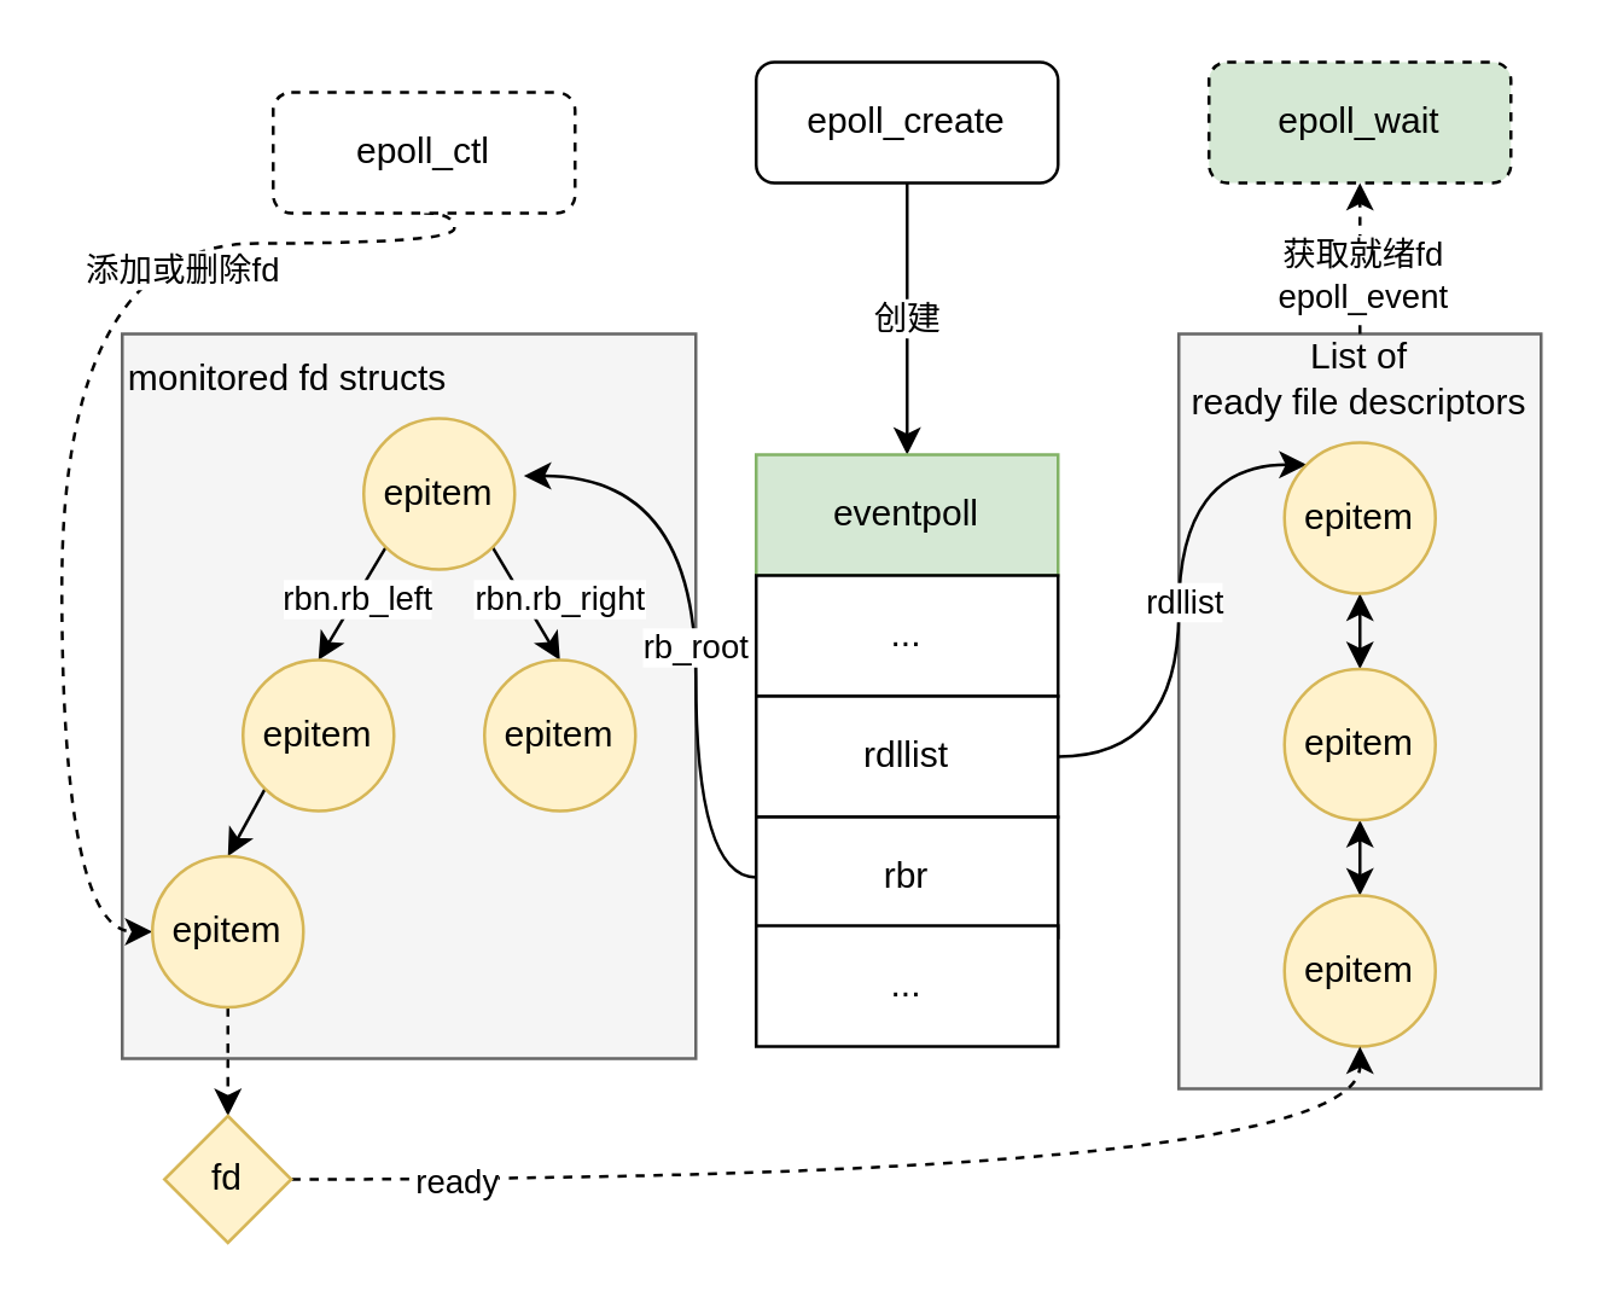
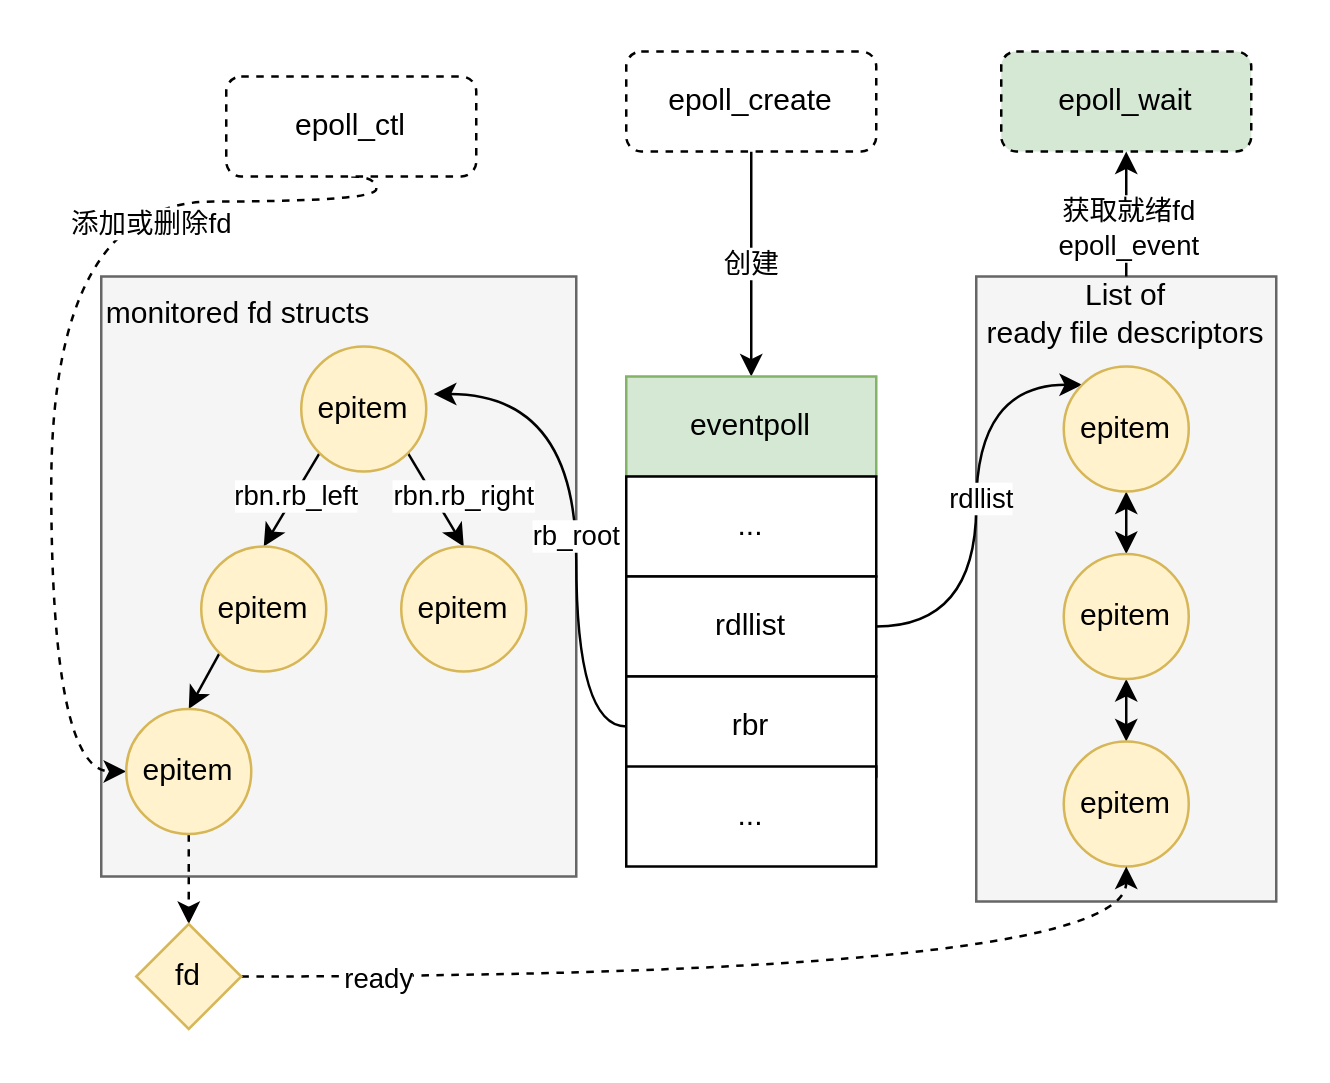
  <mxCell id="0" />
  <mxCell id="1" parent="0" />
  <mxCell id="2" value="" style="rounded=0;whiteSpace=wrap;html=1;fillColor=#f5f5f5;strokeColor=#666666;fontColor=#333333;" vertex="1" parent="1"><mxGeometry x="390" y="110" width="120" height="250" as="geometry" /></mxCell>
  <mxCell id="3" value="" style="rounded=0;whiteSpace=wrap;html=1;fillColor=#f5f5f5;strokeColor=#666666;fontColor=#333333;" vertex="1" parent="1"><mxGeometry x="40" y="110" width="190" height="240" as="geometry" /></mxCell>
  <mxCell id="4" style="edgeStyle=orthogonalEdgeStyle;curved=1;rounded=0;orthogonalLoop=1;jettySize=auto;html=1;exitX=0.5;exitY=1;exitDx=0;exitDy=0;entryX=0;entryY=0.5;entryDx=0;entryDy=0;dashed=1;" edge="1" parent="1" source="6" target="25"><mxGeometry relative="1" as="geometry"><Array as="points"><mxPoint x="150" y="80" /><mxPoint x="20" y="80" /><mxPoint x="20" y="308" /></Array></mxGeometry></mxCell>
  <mxCell id="5" value="添加或删除fd" style="edgeLabel;html=1;align=center;verticalAlign=middle;resizable=0;points=[];" vertex="1" connectable="0" parent="4"><mxGeometry x="-0.457" y="8" relative="1" as="geometry"><mxPoint as="offset" /></mxGeometry></mxCell>
  <mxCell id="6" value="epoll_ctl" style="rounded=1;whiteSpace=wrap;html=1;dashed=1;" vertex="1" parent="1"><mxGeometry x="90" y="30" width="100" height="40" as="geometry" /></mxCell>
  <mxCell id="7" value="创建" style="rounded=0;orthogonalLoop=1;jettySize=auto;html=1;exitX=0.5;exitY=1;exitDx=0;exitDy=0;dashed=0;" edge="1" parent="1" source="8" target="10"><mxGeometry relative="1" as="geometry" /></mxCell>
- <mxCell id="8" value="epoll_create" style="rounded=1;whiteSpace=wrap;html=1;dashed=0;" vertex="1" parent="1"><mxGeometry x="250" y="20" width="100" height="40" as="geometry" /></mxCell>
+ <mxCell id="8" value="epoll_create" style="rounded=1;whiteSpace=wrap;html=1;dashed=1;" vertex="1" parent="1"><mxGeometry x="250" y="20" width="100" height="40" as="geometry" /></mxCell>
  <mxCell id="9" value="epoll_wait" style="rounded=1;whiteSpace=wrap;html=1;dashed=1;fillColor=#d5e8d4;" vertex="1" parent="1"><mxGeometry x="400" y="20" width="100" height="40" as="geometry" /></mxCell>
  <mxCell id="10" value="eventpoll" style="rounded=0;whiteSpace=wrap;html=1;fillColor=#d5e8d4;strokeColor=#82b366;" vertex="1" parent="1"><mxGeometry x="250" y="150" width="100" height="40" as="geometry" /></mxCell>
  <mxCell id="11" value="..." style="rounded=0;whiteSpace=wrap;html=1;" vertex="1" parent="1"><mxGeometry x="250" y="190" width="100" height="40" as="geometry" /></mxCell>
  <mxCell id="12" style="edgeStyle=orthogonalEdgeStyle;curved=1;rounded=0;orthogonalLoop=1;jettySize=auto;html=1;exitX=1;exitY=0.5;exitDx=0;exitDy=0;entryX=0;entryY=0;entryDx=0;entryDy=0;" edge="1" parent="1" source="14" target="28"><mxGeometry relative="1" as="geometry"><Array as="points"><mxPoint x="390" y="250" /><mxPoint x="390" y="153" /></Array></mxGeometry></mxCell>
  <mxCell id="13" value="rdllist" style="edgeLabel;html=1;align=center;verticalAlign=middle;resizable=0;points=[];" vertex="1" connectable="0" parent="12"><mxGeometry x="0.024" y="-1" relative="1" as="geometry"><mxPoint as="offset" /></mxGeometry></mxCell>
  <mxCell id="14" value="rdllist" style="rounded=0;whiteSpace=wrap;html=1;" vertex="1" parent="1"><mxGeometry x="250" y="230" width="100" height="40" as="geometry" /></mxCell>
  <mxCell id="15" value="&lt;span style=&quot;font-size: 11px&quot;&gt;rb_root&lt;/span&gt;" style="edgeStyle=orthogonalEdgeStyle;rounded=0;orthogonalLoop=1;jettySize=auto;html=1;exitX=0;exitY=0.5;exitDx=0;exitDy=0;entryX=1.06;entryY=0.38;entryDx=0;entryDy=0;entryPerimeter=0;curved=1;" edge="1" parent="1" source="16" target="20"><mxGeometry x="-0.083" relative="1" as="geometry"><Array as="points"><mxPoint x="230" y="290" /><mxPoint x="230" y="157" /></Array><mxPoint as="offset" /></mxGeometry></mxCell>
  <mxCell id="16" value="rbr" style="rounded=0;whiteSpace=wrap;html=1;" vertex="1" parent="1"><mxGeometry x="250" y="270" width="100" height="40" as="geometry" /></mxCell>
  <mxCell id="17" style="edgeStyle=none;rounded=0;orthogonalLoop=1;jettySize=auto;html=1;exitX=0;exitY=1;exitDx=0;exitDy=0;entryX=0.5;entryY=0;entryDx=0;entryDy=0;" edge="1" parent="1" source="20" target="22"><mxGeometry relative="1" as="geometry" /></mxCell>
  <mxCell id="18" value="rbn.rb_left" style="edgeLabel;html=1;align=center;verticalAlign=middle;resizable=0;points=[];" vertex="1" connectable="0" parent="17"><mxGeometry x="-0.225" y="-1" relative="1" as="geometry"><mxPoint y="3" as="offset" /></mxGeometry></mxCell>
  <mxCell id="19" value="rbn.rb_right" style="edgeStyle=none;rounded=0;orthogonalLoop=1;jettySize=auto;html=1;exitX=1;exitY=1;exitDx=0;exitDy=0;entryX=0.5;entryY=0;entryDx=0;entryDy=0;" edge="1" parent="1" source="20" target="23"><mxGeometry x="0.211" y="10" relative="1" as="geometry"><mxPoint as="offset" /></mxGeometry></mxCell>
  <mxCell id="20" value="epitem" style="ellipse;whiteSpace=wrap;html=1;aspect=fixed;fillColor=#fff2cc;strokeColor=#d6b656;" vertex="1" parent="1"><mxGeometry x="120" y="138" width="50" height="50" as="geometry" /></mxCell>
  <mxCell id="21" style="edgeStyle=none;rounded=0;orthogonalLoop=1;jettySize=auto;html=1;exitX=0;exitY=1;exitDx=0;exitDy=0;entryX=0.5;entryY=0;entryDx=0;entryDy=0;" edge="1" parent="1" source="22" target="25"><mxGeometry relative="1" as="geometry" /></mxCell>
  <mxCell id="22" value="epitem" style="ellipse;whiteSpace=wrap;html=1;aspect=fixed;fillColor=#fff2cc;strokeColor=#d6b656;" vertex="1" parent="1"><mxGeometry x="80" y="218" width="50" height="50" as="geometry" /></mxCell>
  <mxCell id="23" value="epitem" style="ellipse;whiteSpace=wrap;html=1;aspect=fixed;fillColor=#fff2cc;strokeColor=#d6b656;" vertex="1" parent="1"><mxGeometry x="160" y="218" width="50" height="50" as="geometry" /></mxCell>
  <mxCell id="24" value="" style="edgeStyle=orthogonalEdgeStyle;curved=1;rounded=0;orthogonalLoop=1;jettySize=auto;html=1;dashed=1;" edge="1" parent="1" source="25" target="37"><mxGeometry relative="1" as="geometry" /></mxCell>
  <mxCell id="25" value="epitem" style="ellipse;whiteSpace=wrap;html=1;aspect=fixed;fillColor=#fff2cc;strokeColor=#d6b656;" vertex="1" parent="1"><mxGeometry x="50" y="283" width="50" height="50" as="geometry" /></mxCell>
  <mxCell id="26" value="monitored fd structs" style="text;html=1;strokeColor=none;fillColor=none;align=center;verticalAlign=middle;whiteSpace=wrap;rounded=0;" vertex="1" parent="1"><mxGeometry x="40" y="110" width="110" height="30" as="geometry" /></mxCell>
  <mxCell id="27" style="edgeStyle=orthogonalEdgeStyle;curved=1;rounded=0;orthogonalLoop=1;jettySize=auto;html=1;exitX=0.5;exitY=1;exitDx=0;exitDy=0;entryX=0.5;entryY=0;entryDx=0;entryDy=0;startArrow=classic;startFill=1;" edge="1" parent="1" source="28" target="30"><mxGeometry relative="1" as="geometry" /></mxCell>
  <mxCell id="28" value="epitem" style="ellipse;whiteSpace=wrap;html=1;aspect=fixed;fillColor=#fff2cc;strokeColor=#d6b656;" vertex="1" parent="1"><mxGeometry x="425" y="146" width="50" height="50" as="geometry" /></mxCell>
  <mxCell id="29" style="edgeStyle=orthogonalEdgeStyle;curved=1;rounded=0;orthogonalLoop=1;jettySize=auto;html=1;exitX=0.5;exitY=1;exitDx=0;exitDy=0;entryX=0.5;entryY=0;entryDx=0;entryDy=0;startArrow=classic;startFill=1;" edge="1" parent="1" source="30" target="31"><mxGeometry relative="1" as="geometry" /></mxCell>
  <mxCell id="30" value="epitem" style="ellipse;whiteSpace=wrap;html=1;aspect=fixed;fillColor=#fff2cc;strokeColor=#d6b656;" vertex="1" parent="1"><mxGeometry x="425" y="221" width="50" height="50" as="geometry" /></mxCell>
  <mxCell id="31" value="epitem" style="ellipse;whiteSpace=wrap;html=1;aspect=fixed;fillColor=#fff2cc;strokeColor=#d6b656;" vertex="1" parent="1"><mxGeometry x="425" y="296" width="50" height="50" as="geometry" /></mxCell>
- <mxCell id="32" style="edgeStyle=orthogonalEdgeStyle;curved=1;rounded=0;orthogonalLoop=1;jettySize=auto;html=1;exitX=0.5;exitY=0;exitDx=0;exitDy=0;entryX=0.5;entryY=1;entryDx=0;entryDy=0;dashed=1;" edge="1" parent="1" source="34" target="9"><mxGeometry relative="1" as="geometry" /></mxCell>
+ <mxCell id="32" style="edgeStyle=orthogonalEdgeStyle;curved=1;rounded=0;orthogonalLoop=1;jettySize=auto;html=1;exitX=0.5;exitY=0;exitDx=0;exitDy=0;entryX=0.5;entryY=1;entryDx=0;entryDy=0;dashed=0;" edge="1" parent="1" source="34" target="9"><mxGeometry relative="1" as="geometry" /></mxCell>
  <mxCell id="33" value="获取就绪fd&lt;br&gt;&lt;span style=&quot;font-size: 11px&quot;&gt;epoll_event&lt;/span&gt;" style="edgeLabel;html=1;align=center;verticalAlign=middle;resizable=0;points=[];" vertex="1" connectable="0" parent="32"><mxGeometry x="-0.15" y="-2" relative="1" as="geometry"><mxPoint x="-2" y="1" as="offset" /></mxGeometry></mxCell>
  <mxCell id="34" value="List of &lt;br&gt;ready file descriptors" style="text;html=1;strokeColor=none;fillColor=none;align=center;verticalAlign=middle;whiteSpace=wrap;rounded=0;" vertex="1" parent="1"><mxGeometry x="390" y="110" width="120" height="30" as="geometry" /></mxCell>
  <mxCell id="35" style="edgeStyle=orthogonalEdgeStyle;curved=1;rounded=0;orthogonalLoop=1;jettySize=auto;html=1;exitX=1;exitY=0.5;exitDx=0;exitDy=0;entryX=0.5;entryY=1;entryDx=0;entryDy=0;dashed=1;startArrow=none;startFill=0;" edge="1" parent="1" source="37" target="31"><mxGeometry relative="1" as="geometry"><Array as="points"><mxPoint x="450" y="390" /></Array></mxGeometry></mxCell>
  <mxCell id="36" value="ready" style="edgeLabel;html=1;align=center;verticalAlign=middle;resizable=0;points=[];" vertex="1" connectable="0" parent="35"><mxGeometry x="-0.809" relative="1" as="geometry"><mxPoint x="16" as="offset" /></mxGeometry></mxCell>
  <mxCell id="37" value="fd" style="rhombus;whiteSpace=wrap;html=1;strokeColor=#d6b656;fillColor=#fff2cc;" vertex="1" parent="1"><mxGeometry x="54" y="369" width="42" height="42" as="geometry" /></mxCell>
  <mxCell id="38" value="..." style="rounded=0;whiteSpace=wrap;html=1;" vertex="1" parent="1"><mxGeometry x="250" y="306" width="100" height="40" as="geometry" /></mxCell>
